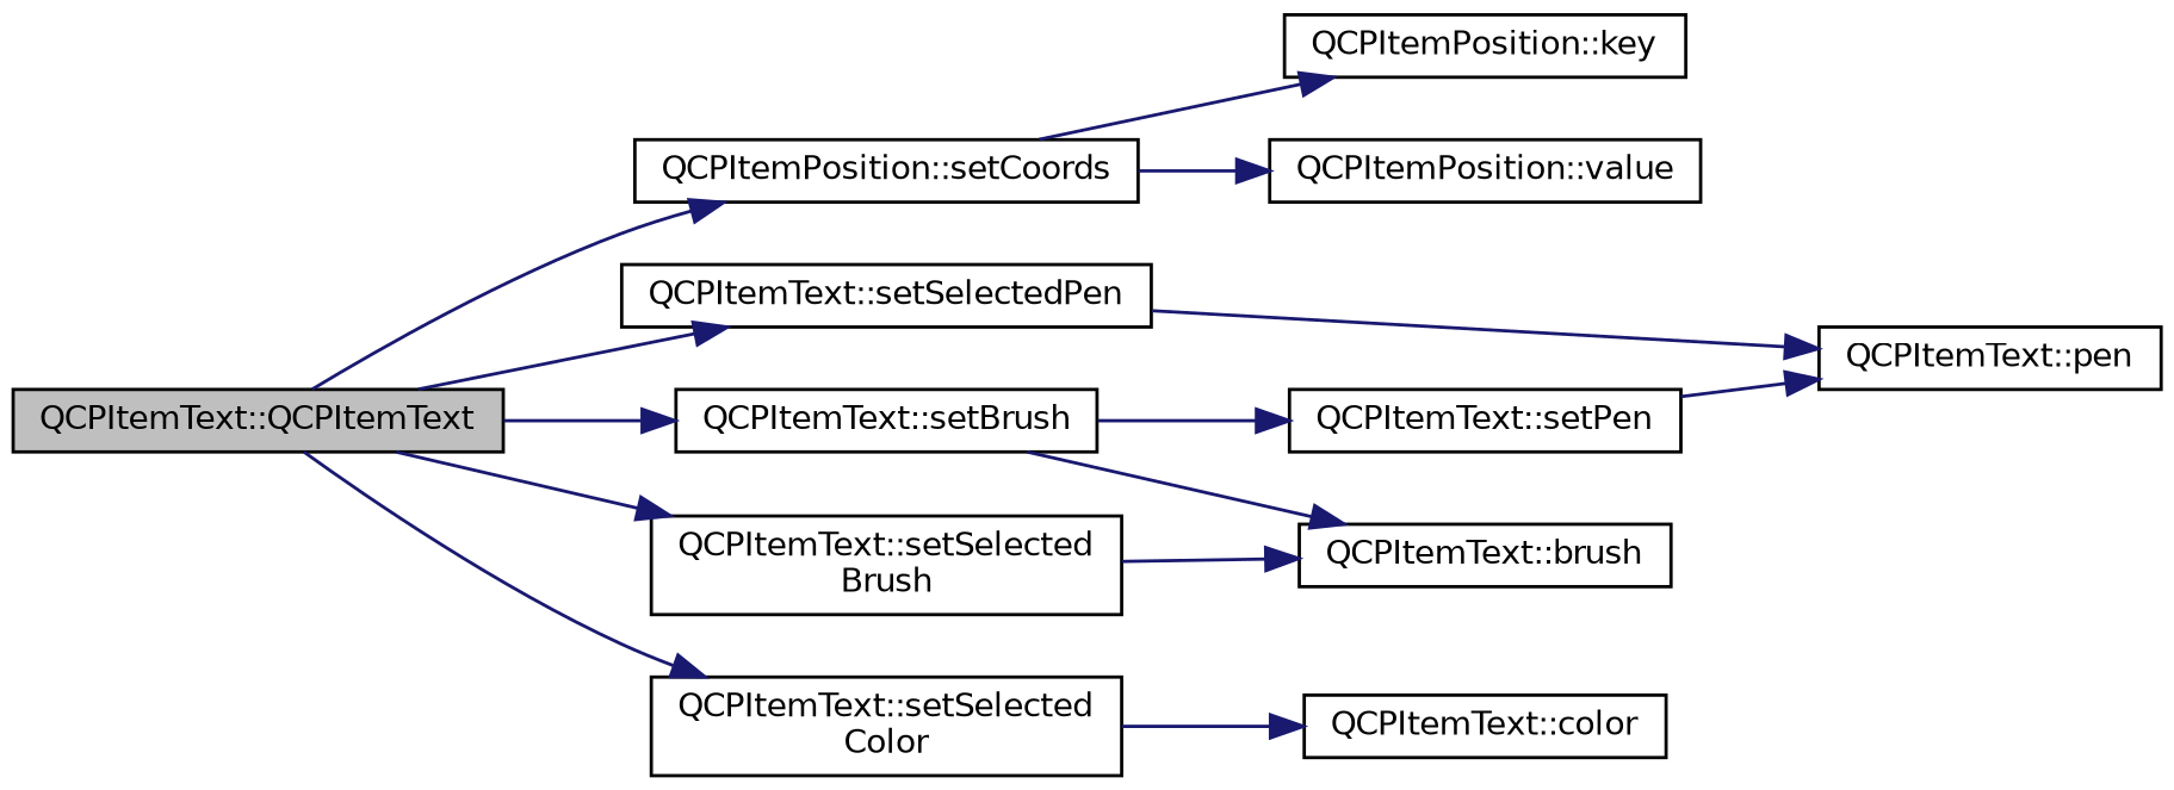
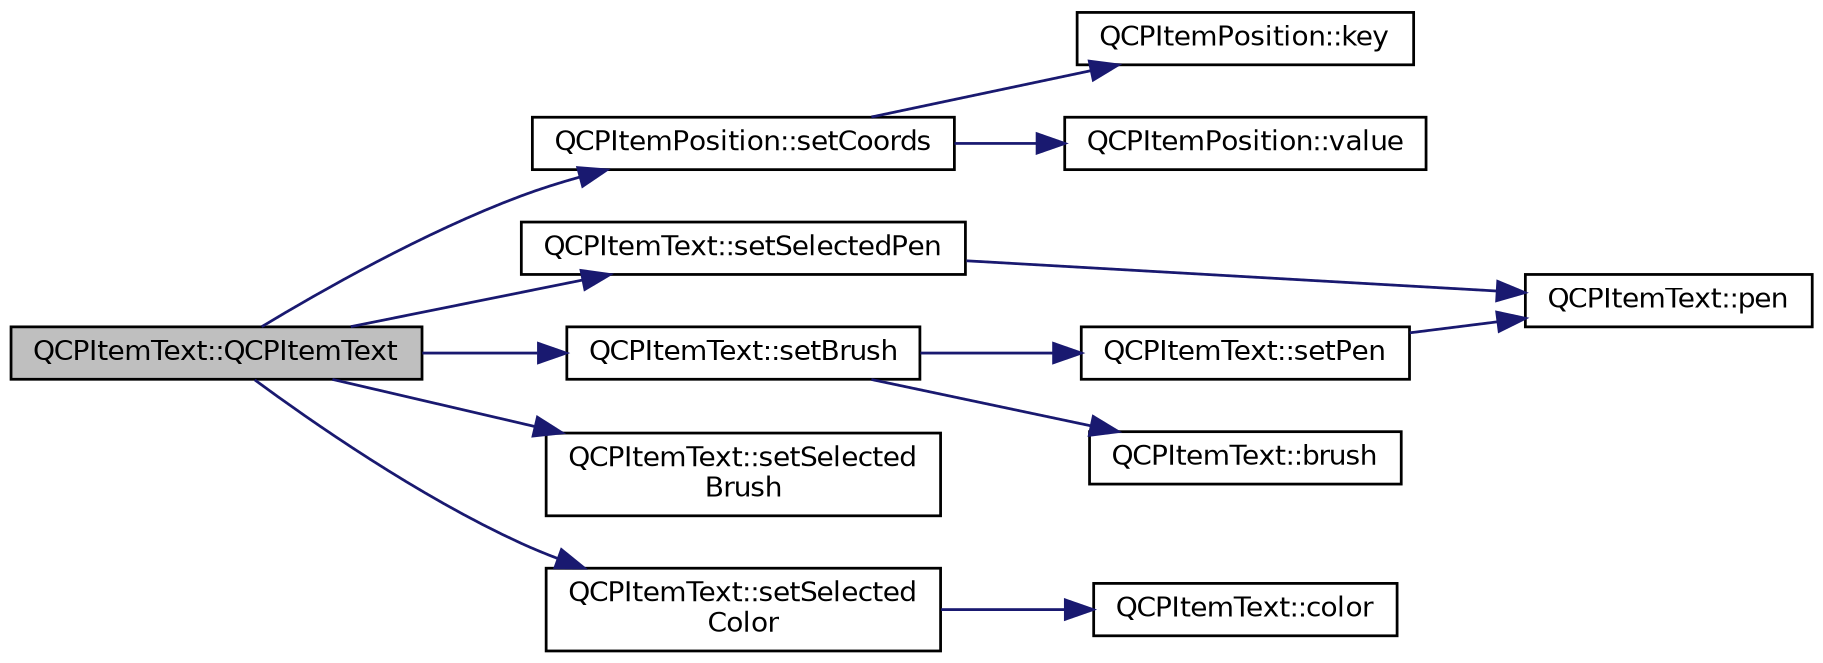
  digraph {
    rankdir=LR
    node [color=black fillcolor=white fontname=Helvetica fontsize=10 shape=record style=filled]
    edge [color=midnightblue fontname=Helvetica fontsize=10 labelfontname=Helvetica labelfontsize=10 style=solid]
    n1 [fillcolor=grey75 fontcolor=black height=0.2 label="QCPItemText::QCPItemText" width=0.4]
    n2 [height=0.2 label="QCPItemPosition::setCoords" width=0.4]
    n3 [height=0.2 label="QCPItemText::setSelectedPen" width=0.4]
    n4 [height=0.2 label="QCPItemText::setBrush" width=0.4]
    n5 [height=0.2 label="QCPItemText::setSelected\lBrush" width=0.4]
    n6 [height=0.2 label="QCPItemText::setSelected\lColor" width=0.4]
    n7 [height=0.2 label="QCPItemPosition::key" width=0.4]
    n8 [height=0.2 label="QCPItemPosition::value" width=0.4]
    n9 [height=0.2 label="QCPItemText::setPen" width=0.4]
    n10 [height=0.2 label="QCPItemText::pen" width=0.4]
    n11 [height=0.2 label="QCPItemText::brush" width=0.4]
    n12 [height=0.2 label="QCPItemText::color" width=0.4]
    n1 -> n2
    n1 -> n3
    n1 -> n4
    n1 -> n5
    n1 -> n6
    n2 -> n7
    n2 -> n8
    n3 -> n10
    n4 -> n9
    n4 -> n11
-   n5 -> n11
    n6 -> n12
    n9 -> n10
  }
